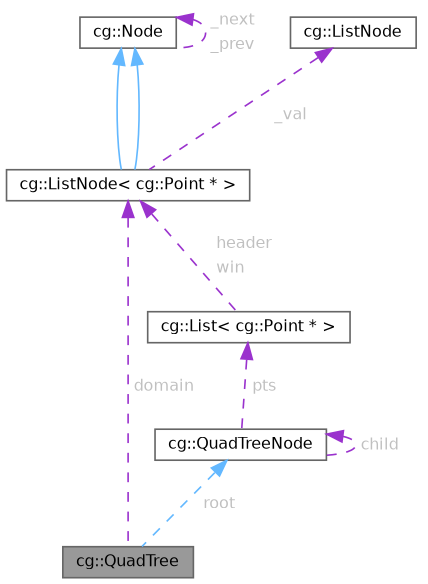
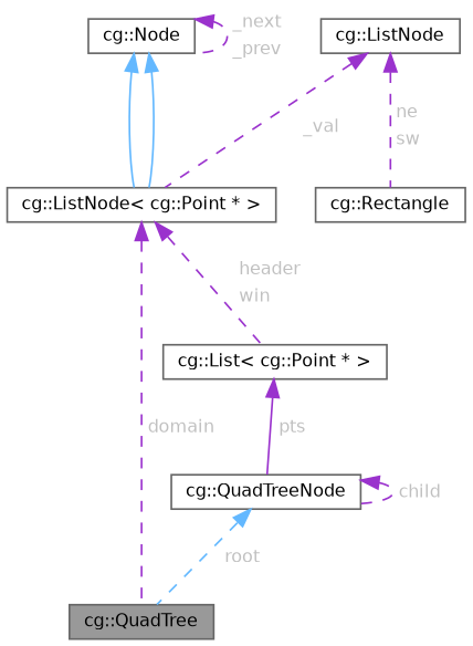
  digraph {
    node [color=gray40 fillcolor=white fontname=Helvetica fontsize=10 shape=box style=filled]
    edge [color=darkorchid3 dir=back fontcolor=grey fontname=Helvetica fontsize=10 labelfontname=Helvetica labelfontsize=10 style=dashed]
    n1 [fillcolor=grey60 fontcolor=black height=0.2 label="cg::QuadTree" width=0.4]
    n2 [height=0.2 label="cg::QuadTreeNode" width=0.4]
    n3 [height=0.2 label="cg::List\< cg::Point * \>" width=0.4]
    n4 [height=0.2 label="cg::ListNode\< cg::Point * \>" width=0.4]
    n5 [height=0.2 label="cg::Node" width=0.4]
    n6 [height=0.2 label="cg::ListNode" width=0.4]
+   n7 [height=0.2 label="cg::Rectangle" width=0.4]
    n2 -> n1 [color=steelblue1 label=<<TABLE CELLBORDER="0" BORDER="0"><TR><TD VALIGN="top" ALIGN="LEFT" CELLPADDING="1" CELLSPACING="0">root</TD></TR> </TABLE>>]
    n2 -> n2 [label=<<TABLE CELLBORDER="0" BORDER="0"><TR><TD VALIGN="top" ALIGN="LEFT" CELLPADDING="1" CELLSPACING="0">child</TD></TR> </TABLE>>]
-   n3 -> n2 [label=<<TABLE CELLBORDER="0" BORDER="0"><TR><TD VALIGN="top" ALIGN="LEFT" CELLPADDING="1" CELLSPACING="0">pts</TD></TR> </TABLE>>]
+   n3 -> n2 [label=<<TABLE CELLBORDER="0" BORDER="0"><TR><TD VALIGN="top" ALIGN="LEFT" CELLPADDING="1" CELLSPACING="0">pts</TD></TR> </TABLE>> style=solid]
    n4 -> n1 [label=<<TABLE CELLBORDER="0" BORDER="0"><TR><TD VALIGN="top" ALIGN="LEFT" CELLPADDING="1" CELLSPACING="0">domain</TD></TR> </TABLE>>]
    n4 -> n3 [label=<<TABLE CELLBORDER="0" BORDER="0"><TR><TD VALIGN="top" ALIGN="LEFT" CELLPADDING="1" CELLSPACING="0">header</TD></TR> <TR><TD VALIGN="top" ALIGN="LEFT" CELLPADDING="1" CELLSPACING="0">win</TD></TR> </TABLE>>]
    n5 -> n4 [color=steelblue1 style=solid fontcolor=""]
    n5 -> n4 [color=steelblue1 style=solid fontcolor=""]
    n5 -> n5 [label=<<TABLE CELLBORDER="0" BORDER="0"><TR><TD VALIGN="top" ALIGN="LEFT" CELLPADDING="1" CELLSPACING="0">_next</TD></TR> <TR><TD VALIGN="top" ALIGN="LEFT" CELLPADDING="1" CELLSPACING="0">_prev</TD></TR> </TABLE>>]
    n6 -> n4 [label=<<TABLE CELLBORDER="0" BORDER="0"><TR><TD VALIGN="top" ALIGN="LEFT" CELLPADDING="1" CELLSPACING="0">_val</TD></TR> </TABLE>>]
+   n6 -> n7 [label=<<TABLE CELLBORDER="0" BORDER="0"><TR><TD VALIGN="top" ALIGN="LEFT" CELLPADDING="1" CELLSPACING="0">ne</TD></TR> <TR><TD VALIGN="top" ALIGN="LEFT" CELLPADDING="1" CELLSPACING="0">sw</TD></TR> </TABLE>>]
  }
